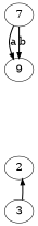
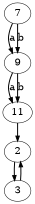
  digraph {
    node [fontsize=20]
    edge [fontsize=20 penwidth=2]
    2
    3
    7
    9
+   11
+   2 -> 3
    3 -> 2
    7 -> 9 [label=a]
    7 -> 9 [label=b]
+   9 -> 11 [label=a]
+   9 -> 11 [label=b]
+   11 -> 2
  }
